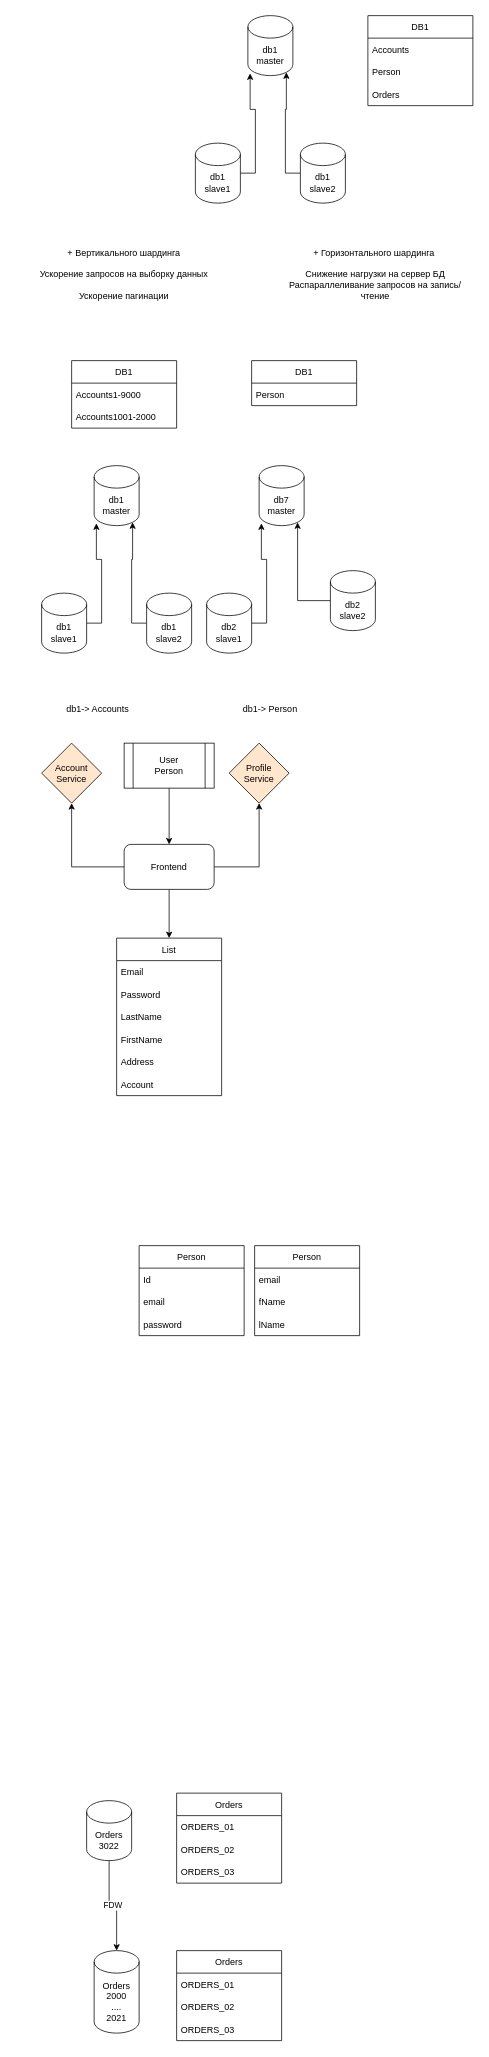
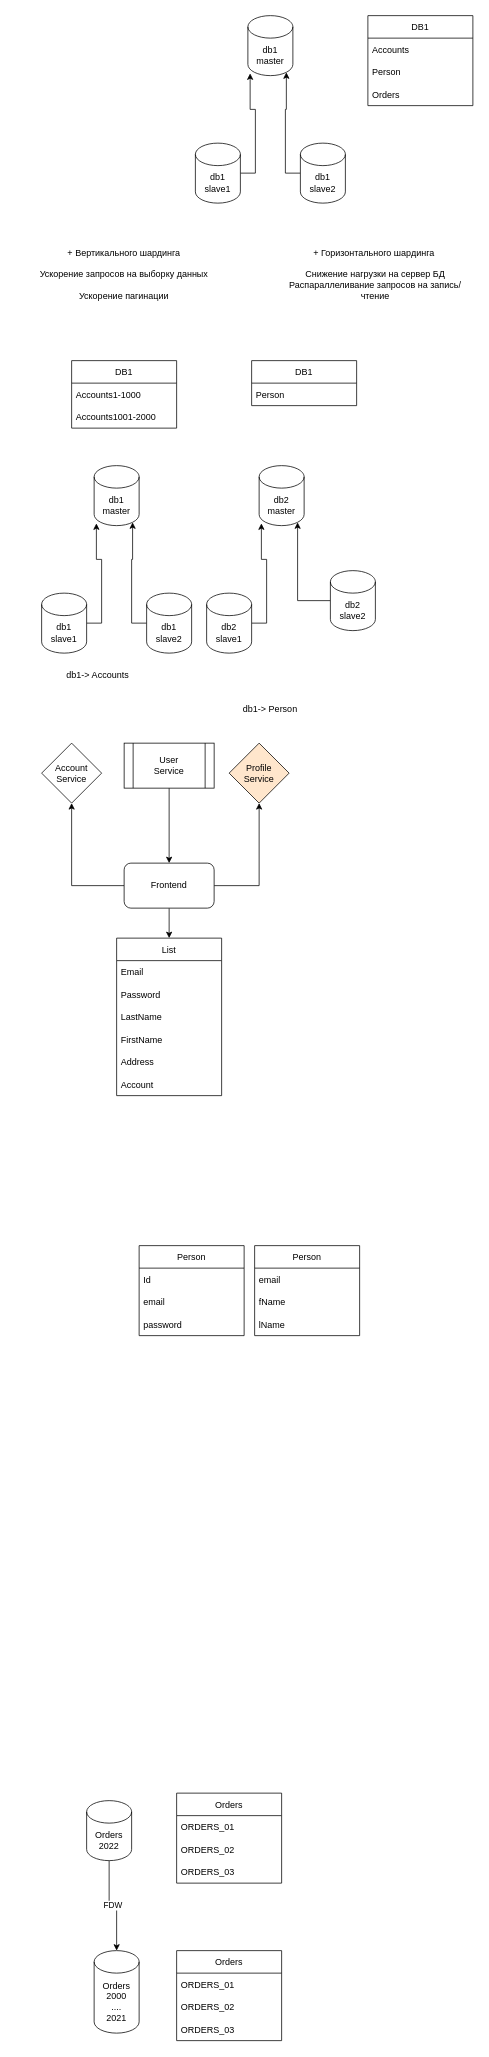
  <mxCell id="0" />
  <mxCell id="1" parent="0" />
  <mxCell id="2" value="db1&lt;br&gt;master" style="shape=cylinder3;whiteSpace=wrap;html=1;boundedLbl=1;backgroundOutline=1;size=15;" vertex="1" parent="1"><mxGeometry x="330" y="20" width="60" height="80" as="geometry" /></mxCell>
  <mxCell id="3" style="edgeStyle=orthogonalEdgeStyle;rounded=0;orthogonalLoop=1;jettySize=auto;html=1;entryX=0.05;entryY=0.963;entryDx=0;entryDy=0;entryPerimeter=0;" edge="1" parent="1" source="4" target="2"><mxGeometry relative="1" as="geometry" /></mxCell>
  <mxCell id="4" value="db1&lt;br&gt;slave1" style="shape=cylinder3;whiteSpace=wrap;html=1;boundedLbl=1;backgroundOutline=1;size=15;" vertex="1" parent="1"><mxGeometry x="260" y="190" width="60" height="80" as="geometry" /></mxCell>
  <mxCell id="5" style="edgeStyle=orthogonalEdgeStyle;rounded=0;orthogonalLoop=1;jettySize=auto;html=1;entryX=0.855;entryY=1;entryDx=0;entryDy=-4.35;entryPerimeter=0;" edge="1" parent="1" source="6" target="2"><mxGeometry relative="1" as="geometry" /></mxCell>
  <mxCell id="6" value="db1&lt;br&gt;slave2" style="shape=cylinder3;whiteSpace=wrap;html=1;boundedLbl=1;backgroundOutline=1;size=15;" vertex="1" parent="1"><mxGeometry x="400" y="190" width="60" height="80" as="geometry" /></mxCell>
  <mxCell id="7" value="DB1" style="swimlane;fontStyle=0;childLayout=stackLayout;horizontal=1;startSize=30;horizontalStack=0;resizeParent=1;resizeParentMax=0;resizeLast=0;collapsible=1;marginBottom=0;" vertex="1" parent="1"><mxGeometry x="490" y="20" width="140" height="120" as="geometry" /></mxCell>
  <mxCell id="8" value="Accounts" style="text;strokeColor=none;fillColor=none;align=left;verticalAlign=middle;spacingLeft=4;spacingRight=4;overflow=hidden;points=[[0,0.5],[1,0.5]];portConstraint=eastwest;rotatable=0;" vertex="1" parent="7"><mxGeometry y="30" width="140" height="30" as="geometry" /></mxCell>
  <mxCell id="9" value="Person" style="text;strokeColor=none;fillColor=none;align=left;verticalAlign=middle;spacingLeft=4;spacingRight=4;overflow=hidden;points=[[0,0.5],[1,0.5]];portConstraint=eastwest;rotatable=0;" vertex="1" parent="7"><mxGeometry y="60" width="140" height="30" as="geometry" /></mxCell>
  <mxCell id="10" value="Orders" style="text;strokeColor=none;fillColor=none;align=left;verticalAlign=middle;spacingLeft=4;spacingRight=4;overflow=hidden;points=[[0,0.5],[1,0.5]];portConstraint=eastwest;rotatable=0;" vertex="1" parent="7"><mxGeometry y="90" width="140" height="30" as="geometry" /></mxCell>
  <mxCell id="11" value="db1&lt;br&gt;master" style="shape=cylinder3;whiteSpace=wrap;html=1;boundedLbl=1;backgroundOutline=1;size=15;" vertex="1" parent="1"><mxGeometry x="125" y="620" width="60" height="80" as="geometry" /></mxCell>
  <mxCell id="12" style="edgeStyle=orthogonalEdgeStyle;rounded=0;orthogonalLoop=1;jettySize=auto;html=1;entryX=0.05;entryY=0.963;entryDx=0;entryDy=0;entryPerimeter=0;" edge="1" source="13" target="11" parent="1"><mxGeometry relative="1" as="geometry" /></mxCell>
  <mxCell id="13" value="db1&lt;br&gt;slave1" style="shape=cylinder3;whiteSpace=wrap;html=1;boundedLbl=1;backgroundOutline=1;size=15;" vertex="1" parent="1"><mxGeometry x="55" y="790" width="60" height="80" as="geometry" /></mxCell>
  <mxCell id="14" style="edgeStyle=orthogonalEdgeStyle;rounded=0;orthogonalLoop=1;jettySize=auto;html=1;entryX=0.855;entryY=1;entryDx=0;entryDy=-4.35;entryPerimeter=0;" edge="1" source="15" target="11" parent="1"><mxGeometry relative="1" as="geometry" /></mxCell>
  <mxCell id="15" value="db1&lt;br&gt;slave2" style="shape=cylinder3;whiteSpace=wrap;html=1;boundedLbl=1;backgroundOutline=1;size=15;" vertex="1" parent="1"><mxGeometry x="195" y="790" width="60" height="80" as="geometry" /></mxCell>
- <mxCell id="16" value="db7&lt;br&gt;master" style="shape=cylinder3;whiteSpace=wrap;html=1;boundedLbl=1;backgroundOutline=1;size=15;" vertex="1" parent="1"><mxGeometry x="345" y="620" width="60" height="80" as="geometry" /></mxCell>
+ <mxCell id="16" value="db2&lt;br&gt;master" style="shape=cylinder3;whiteSpace=wrap;html=1;boundedLbl=1;backgroundOutline=1;size=15;" vertex="1" parent="1"><mxGeometry x="345" y="620" width="60" height="80" as="geometry" /></mxCell>
  <mxCell id="17" style="edgeStyle=orthogonalEdgeStyle;rounded=0;orthogonalLoop=1;jettySize=auto;html=1;entryX=0.05;entryY=0.963;entryDx=0;entryDy=0;entryPerimeter=0;" edge="1" source="18" target="16" parent="1"><mxGeometry relative="1" as="geometry" /></mxCell>
  <mxCell id="18" value="db2&lt;br&gt;slave1" style="shape=cylinder3;whiteSpace=wrap;html=1;boundedLbl=1;backgroundOutline=1;size=15;" vertex="1" parent="1"><mxGeometry x="275" y="790" width="60" height="80" as="geometry" /></mxCell>
  <mxCell id="19" style="edgeStyle=orthogonalEdgeStyle;rounded=0;orthogonalLoop=1;jettySize=auto;html=1;entryX=0.855;entryY=1;entryDx=0;entryDy=-4.35;entryPerimeter=0;" edge="1" source="20" target="16" parent="1"><mxGeometry relative="1" as="geometry" /></mxCell>
  <mxCell id="20" value="db2&lt;br&gt;slave2" style="shape=cylinder3;whiteSpace=wrap;html=1;boundedLbl=1;backgroundOutline=1;size=15;" vertex="1" parent="1"><mxGeometry x="440" y="760" width="60" height="80" as="geometry" /></mxCell>
  <mxCell id="21" value="DB1" style="swimlane;fontStyle=0;childLayout=stackLayout;horizontal=1;startSize=30;horizontalStack=0;resizeParent=1;resizeParentMax=0;resizeLast=0;collapsible=1;marginBottom=0;" vertex="1" parent="1"><mxGeometry x="95" y="480" width="140" height="90" as="geometry" /></mxCell>
- <mxCell id="22" value="Accounts1-9000" style="text;strokeColor=none;fillColor=none;align=left;verticalAlign=middle;spacingLeft=4;spacingRight=4;overflow=hidden;points=[[0,0.5],[1,0.5]];portConstraint=eastwest;rotatable=0;" vertex="1" parent="21"><mxGeometry y="30" width="140" height="30" as="geometry" /></mxCell>
+ <mxCell id="22" value="Accounts1-1000" style="text;strokeColor=none;fillColor=none;align=left;verticalAlign=middle;spacingLeft=4;spacingRight=4;overflow=hidden;points=[[0,0.5],[1,0.5]];portConstraint=eastwest;rotatable=0;" vertex="1" parent="21"><mxGeometry y="30" width="140" height="30" as="geometry" /></mxCell>
  <mxCell id="23" value="Accounts1001-2000" style="text;strokeColor=none;fillColor=none;align=left;verticalAlign=middle;spacingLeft=4;spacingRight=4;overflow=hidden;points=[[0,0.5],[1,0.5]];portConstraint=eastwest;rotatable=0;" vertex="1" parent="21"><mxGeometry y="60" width="140" height="30" as="geometry" /></mxCell>
  <mxCell id="24" value="DB1" style="swimlane;fontStyle=0;childLayout=stackLayout;horizontal=1;startSize=30;horizontalStack=0;resizeParent=1;resizeParentMax=0;resizeLast=0;collapsible=1;marginBottom=0;" vertex="1" parent="1"><mxGeometry x="335" y="480" width="140" height="60" as="geometry" /></mxCell>
  <mxCell id="25" value="Person" style="text;strokeColor=none;fillColor=none;align=left;verticalAlign=middle;spacingLeft=4;spacingRight=4;overflow=hidden;points=[[0,0.5],[1,0.5]];portConstraint=eastwest;rotatable=0;" vertex="1" parent="24"><mxGeometry y="30" width="140" height="30" as="geometry" /></mxCell>
- <mxCell id="26" value="db1-&amp;gt; Accounts" style="text;html=1;strokeColor=none;fillColor=none;align=center;verticalAlign=middle;whiteSpace=wrap;rounded=0;" vertex="1" parent="1"><mxGeometry x="45" y="930" width="170" height="30" as="geometry" /></mxCell>
+ <mxCell id="26" value="db1-&amp;gt; Accounts" style="text;html=1;strokeColor=none;fillColor=none;align=center;verticalAlign=middle;whiteSpace=wrap;rounded=0;" vertex="1" parent="1"><mxGeometry x="45" y="885" width="170" height="30" as="geometry" /></mxCell>
  <mxCell id="27" value="db1-&amp;gt; Person" style="text;html=1;strokeColor=none;fillColor=none;align=center;verticalAlign=middle;whiteSpace=wrap;rounded=0;" vertex="1" parent="1"><mxGeometry x="275" y="930" width="170" height="30" as="geometry" /></mxCell>
- <mxCell id="28" value="Account&lt;br&gt;Service" style="rhombus;whiteSpace=wrap;html=1;fillColor=#ffe6cc;" vertex="1" parent="1"><mxGeometry x="55" y="990" width="80" height="80" as="geometry" /></mxCell>
+ <mxCell id="28" value="Account&lt;br&gt;Service" style="rhombus;whiteSpace=wrap;html=1;" vertex="1" parent="1"><mxGeometry x="55" y="990" width="80" height="80" as="geometry" /></mxCell>
  <mxCell id="29" value="Profile&lt;br&gt;Service" style="rhombus;whiteSpace=wrap;html=1;fillColor=#ffe6cc;" vertex="1" parent="1"><mxGeometry x="305" y="990" width="80" height="80" as="geometry" /></mxCell>
  <mxCell id="30" style="edgeStyle=orthogonalEdgeStyle;rounded=0;orthogonalLoop=1;jettySize=auto;html=1;" edge="1" parent="1" source="33" target="28"><mxGeometry relative="1" as="geometry" /></mxCell>
  <mxCell id="31" style="edgeStyle=orthogonalEdgeStyle;rounded=0;orthogonalLoop=1;jettySize=auto;html=1;entryX=0.5;entryY=1;entryDx=0;entryDy=0;" edge="1" parent="1" source="33" target="29"><mxGeometry relative="1" as="geometry" /></mxCell>
  <mxCell id="32" style="edgeStyle=orthogonalEdgeStyle;rounded=0;orthogonalLoop=1;jettySize=auto;html=1;entryX=0.5;entryY=0;entryDx=0;entryDy=0;" edge="1" parent="1" source="33" target="34"><mxGeometry relative="1" as="geometry" /></mxCell>
- <mxCell id="33" value="Frontend" style="rounded=1;whiteSpace=wrap;html=1;" vertex="1" parent="1"><mxGeometry x="165" y="1125" width="120" height="60" as="geometry" /></mxCell>
+ <mxCell id="33" value="Frontend" style="rounded=1;whiteSpace=wrap;html=1;" vertex="1" parent="1"><mxGeometry x="165" y="1150" width="120" height="60" as="geometry" /></mxCell>
  <mxCell id="34" value="List" style="swimlane;fontStyle=0;childLayout=stackLayout;horizontal=1;startSize=30;horizontalStack=0;resizeParent=1;resizeParentMax=0;resizeLast=0;collapsible=1;marginBottom=0;" vertex="1" parent="1"><mxGeometry x="155" y="1250" width="140" height="210" as="geometry" /></mxCell>
  <mxCell id="35" value="Email" style="text;strokeColor=none;fillColor=none;align=left;verticalAlign=middle;spacingLeft=4;spacingRight=4;overflow=hidden;points=[[0,0.5],[1,0.5]];portConstraint=eastwest;rotatable=0;" vertex="1" parent="34"><mxGeometry y="30" width="140" height="30" as="geometry" /></mxCell>
  <mxCell id="36" value="Password" style="text;strokeColor=none;fillColor=none;align=left;verticalAlign=middle;spacingLeft=4;spacingRight=4;overflow=hidden;points=[[0,0.5],[1,0.5]];portConstraint=eastwest;rotatable=0;" vertex="1" parent="34"><mxGeometry y="60" width="140" height="30" as="geometry" /></mxCell>
  <mxCell id="37" value="LastName" style="text;strokeColor=none;fillColor=none;align=left;verticalAlign=middle;spacingLeft=4;spacingRight=4;overflow=hidden;points=[[0,0.5],[1,0.5]];portConstraint=eastwest;rotatable=0;" vertex="1" parent="34"><mxGeometry y="90" width="140" height="30" as="geometry" /></mxCell>
  <mxCell id="38" value="FirstName" style="text;strokeColor=none;fillColor=none;align=left;verticalAlign=middle;spacingLeft=4;spacingRight=4;overflow=hidden;points=[[0,0.5],[1,0.5]];portConstraint=eastwest;rotatable=0;" vertex="1" parent="34"><mxGeometry y="120" width="140" height="30" as="geometry" /></mxCell>
  <mxCell id="39" value="Address" style="text;strokeColor=none;fillColor=none;align=left;verticalAlign=middle;spacingLeft=4;spacingRight=4;overflow=hidden;points=[[0,0.5],[1,0.5]];portConstraint=eastwest;rotatable=0;" vertex="1" parent="34"><mxGeometry y="150" width="140" height="30" as="geometry" /></mxCell>
  <mxCell id="40" value="Account" style="text;strokeColor=none;fillColor=none;align=left;verticalAlign=middle;spacingLeft=4;spacingRight=4;overflow=hidden;points=[[0,0.5],[1,0.5]];portConstraint=eastwest;rotatable=0;" vertex="1" parent="34"><mxGeometry y="180" width="140" height="30" as="geometry" /></mxCell>
  <mxCell id="41" style="edgeStyle=orthogonalEdgeStyle;rounded=0;orthogonalLoop=1;jettySize=auto;html=1;entryX=0.5;entryY=0;entryDx=0;entryDy=0;" edge="1" parent="1" source="42" target="33"><mxGeometry relative="1" as="geometry" /></mxCell>
- <mxCell id="42" value="User&lt;br&gt;Person" style="shape=process;whiteSpace=wrap;html=1;backgroundOutline=1;" vertex="1" parent="1"><mxGeometry x="165" y="990" width="120" height="60" as="geometry" /></mxCell>
+ <mxCell id="42" value="User&lt;br&gt;Service" style="shape=process;whiteSpace=wrap;html=1;backgroundOutline=1;" vertex="1" parent="1"><mxGeometry x="165" y="990" width="120" height="60" as="geometry" /></mxCell>
  <mxCell id="43" value="+ Вертикального шардинга&lt;br&gt;&lt;br&gt;Ускорение запросов на выборку данных&lt;br&gt;&lt;br&gt;Ускорение пагинации" style="text;html=1;strokeColor=none;fillColor=none;align=center;verticalAlign=middle;whiteSpace=wrap;rounded=0;" vertex="1" parent="1"><mxGeometry x="20" y="330" width="290" height="70" as="geometry" /></mxCell>
  <mxCell id="44" value="+ Горизонтального шардинга&amp;nbsp;&lt;br&gt;&lt;br&gt;Снижение нагрузки на сервер БД&lt;br&gt;Распараллеливание запросов на запись/чтение" style="text;html=1;strokeColor=none;fillColor=none;align=center;verticalAlign=middle;whiteSpace=wrap;rounded=0;" vertex="1" parent="1"><mxGeometry x="375" y="325" width="250" height="80" as="geometry" /></mxCell>
  <mxCell id="45" value="Person" style="swimlane;fontStyle=0;childLayout=stackLayout;horizontal=1;startSize=30;horizontalStack=0;resizeParent=1;resizeParentMax=0;resizeLast=0;collapsible=1;marginBottom=0;" vertex="1" parent="1"><mxGeometry x="185" y="1660" width="140" height="120" as="geometry" /></mxCell>
  <mxCell id="46" value="Id" style="text;strokeColor=none;fillColor=none;align=left;verticalAlign=middle;spacingLeft=4;spacingRight=4;overflow=hidden;points=[[0,0.5],[1,0.5]];portConstraint=eastwest;rotatable=0;" vertex="1" parent="45"><mxGeometry y="30" width="140" height="30" as="geometry" /></mxCell>
  <mxCell id="47" value="email" style="text;strokeColor=none;fillColor=none;align=left;verticalAlign=middle;spacingLeft=4;spacingRight=4;overflow=hidden;points=[[0,0.5],[1,0.5]];portConstraint=eastwest;rotatable=0;" vertex="1" parent="45"><mxGeometry y="60" width="140" height="30" as="geometry" /></mxCell>
  <mxCell id="48" value="password" style="text;strokeColor=none;fillColor=none;align=left;verticalAlign=middle;spacingLeft=4;spacingRight=4;overflow=hidden;points=[[0,0.5],[1,0.5]];portConstraint=eastwest;rotatable=0;" vertex="1" parent="45"><mxGeometry y="90" width="140" height="30" as="geometry" /></mxCell>
  <mxCell id="49" value="Person" style="swimlane;fontStyle=0;childLayout=stackLayout;horizontal=1;startSize=30;horizontalStack=0;resizeParent=1;resizeParentMax=0;resizeLast=0;collapsible=1;marginBottom=0;" vertex="1" parent="1"><mxGeometry x="339" y="1660" width="140" height="120" as="geometry" /></mxCell>
  <mxCell id="50" value="email" style="text;strokeColor=none;fillColor=none;align=left;verticalAlign=middle;spacingLeft=4;spacingRight=4;overflow=hidden;points=[[0,0.5],[1,0.5]];portConstraint=eastwest;rotatable=0;" vertex="1" parent="49"><mxGeometry y="30" width="140" height="30" as="geometry" /></mxCell>
  <mxCell id="51" value="fName" style="text;strokeColor=none;fillColor=none;align=left;verticalAlign=middle;spacingLeft=4;spacingRight=4;overflow=hidden;points=[[0,0.5],[1,0.5]];portConstraint=eastwest;rotatable=0;" vertex="1" parent="49"><mxGeometry y="60" width="140" height="30" as="geometry" /></mxCell>
  <mxCell id="52" value="lName" style="text;strokeColor=none;fillColor=none;align=left;verticalAlign=middle;spacingLeft=4;spacingRight=4;overflow=hidden;points=[[0,0.5],[1,0.5]];portConstraint=eastwest;rotatable=0;" vertex="1" parent="49"><mxGeometry y="90" width="140" height="30" as="geometry" /></mxCell>
  <mxCell id="53" value="FDW" style="edgeStyle=orthogonalEdgeStyle;rounded=0;orthogonalLoop=1;jettySize=auto;html=1;" edge="1" parent="1" source="54" target="55"><mxGeometry relative="1" as="geometry" /></mxCell>
- <mxCell id="54" value="Orders 3022" style="shape=cylinder3;whiteSpace=wrap;html=1;boundedLbl=1;backgroundOutline=1;size=15;" vertex="1" parent="1"><mxGeometry x="115" y="2400" width="60" height="80" as="geometry" /></mxCell>
+ <mxCell id="54" value="Orders 2022" style="shape=cylinder3;whiteSpace=wrap;html=1;boundedLbl=1;backgroundOutline=1;size=15;" vertex="1" parent="1"><mxGeometry x="115" y="2400" width="60" height="80" as="geometry" /></mxCell>
  <mxCell id="55" value="Orders &lt;br&gt;2000&lt;br&gt;....&lt;br&gt;2021" style="shape=cylinder3;whiteSpace=wrap;html=1;boundedLbl=1;backgroundOutline=1;size=15;" vertex="1" parent="1"><mxGeometry x="125" y="2600" width="60" height="110" as="geometry" /></mxCell>
  <mxCell id="56" value="Orders" style="swimlane;fontStyle=0;childLayout=stackLayout;horizontal=1;startSize=30;horizontalStack=0;resizeParent=1;resizeParentMax=0;resizeLast=0;collapsible=1;marginBottom=0;" vertex="1" parent="1"><mxGeometry x="235" y="2390" width="140" height="120" as="geometry" /></mxCell>
  <mxCell id="57" value="ORDERS_01" style="text;strokeColor=none;fillColor=none;align=left;verticalAlign=middle;spacingLeft=4;spacingRight=4;overflow=hidden;points=[[0,0.5],[1,0.5]];portConstraint=eastwest;rotatable=0;" vertex="1" parent="56"><mxGeometry y="30" width="140" height="30" as="geometry" /></mxCell>
  <mxCell id="58" value="ORDERS_02" style="text;strokeColor=none;fillColor=none;align=left;verticalAlign=middle;spacingLeft=4;spacingRight=4;overflow=hidden;points=[[0,0.5],[1,0.5]];portConstraint=eastwest;rotatable=0;" vertex="1" parent="56"><mxGeometry y="60" width="140" height="30" as="geometry" /></mxCell>
  <mxCell id="59" value="ORDERS_03" style="text;strokeColor=none;fillColor=none;align=left;verticalAlign=middle;spacingLeft=4;spacingRight=4;overflow=hidden;points=[[0,0.5],[1,0.5]];portConstraint=eastwest;rotatable=0;" vertex="1" parent="56"><mxGeometry y="90" width="140" height="30" as="geometry" /></mxCell>
  <mxCell id="60" value="Orders" style="swimlane;fontStyle=0;childLayout=stackLayout;horizontal=1;startSize=30;horizontalStack=0;resizeParent=1;resizeParentMax=0;resizeLast=0;collapsible=1;marginBottom=0;" vertex="1" parent="1"><mxGeometry x="235" y="2600" width="140" height="120" as="geometry" /></mxCell>
  <mxCell id="61" value="ORDERS_01" style="text;strokeColor=none;fillColor=none;align=left;verticalAlign=middle;spacingLeft=4;spacingRight=4;overflow=hidden;points=[[0,0.5],[1,0.5]];portConstraint=eastwest;rotatable=0;" vertex="1" parent="60"><mxGeometry y="30" width="140" height="30" as="geometry" /></mxCell>
  <mxCell id="62" value="ORDERS_02" style="text;strokeColor=none;fillColor=none;align=left;verticalAlign=middle;spacingLeft=4;spacingRight=4;overflow=hidden;points=[[0,0.5],[1,0.5]];portConstraint=eastwest;rotatable=0;" vertex="1" parent="60"><mxGeometry y="60" width="140" height="30" as="geometry" /></mxCell>
  <mxCell id="63" value="ORDERS_03" style="text;strokeColor=none;fillColor=none;align=left;verticalAlign=middle;spacingLeft=4;spacingRight=4;overflow=hidden;points=[[0,0.5],[1,0.5]];portConstraint=eastwest;rotatable=0;" vertex="1" parent="60"><mxGeometry y="90" width="140" height="30" as="geometry" /></mxCell>
